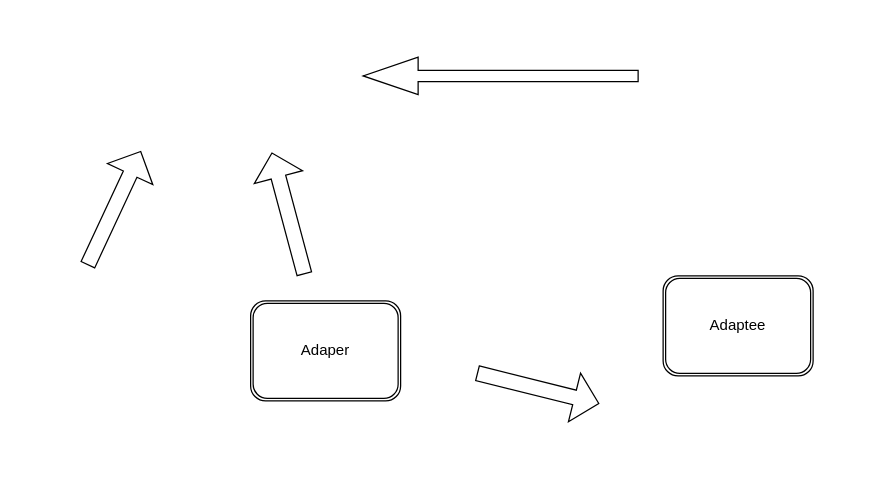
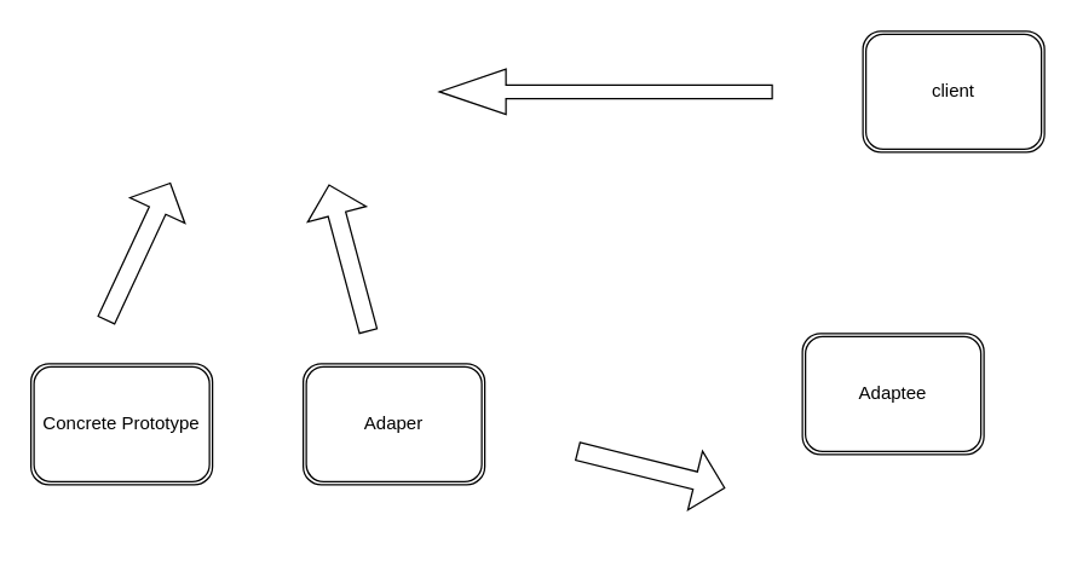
  <mxCell id="0" />
  <mxCell id="1" parent="0" />
+ <mxCell id="2" value="client" style="shape=ext;double=1;rounded=1;whiteSpace=wrap;html=1;" vertex="1" parent="1"><mxGeometry x="570" y="20" width="120" height="80" as="geometry" /></mxCell>
  <mxCell id="3" value="" style="shape=singleArrow;direction=west;whiteSpace=wrap;html=1;" vertex="1" parent="1"><mxGeometry x="290" y="45" width="220" height="30" as="geometry" /></mxCell>
+ <mxCell id="4" value="Concrete Prototype" style="shape=ext;double=1;rounded=1;whiteSpace=wrap;html=1;" vertex="1" parent="1"><mxGeometry x="20" y="240" width="120" height="80" as="geometry" /></mxCell>
  <mxCell id="5" value="Adaper" style="shape=ext;double=1;rounded=1;whiteSpace=wrap;html=1;" vertex="1" parent="1"><mxGeometry x="200" y="240" width="120" height="80" as="geometry" /></mxCell>
  <mxCell id="6" value="Adaptee" style="shape=ext;double=1;rounded=1;whiteSpace=wrap;html=1;" vertex="1" parent="1"><mxGeometry x="530" y="220" width="120" height="80" as="geometry" /></mxCell>
  <mxCell id="7" value="" style="shape=singleArrow;direction=north;whiteSpace=wrap;html=1;rotation=25;" vertex="1" parent="1"><mxGeometry x="70.94" y="115.77" width="40" height="100" as="geometry" /></mxCell>
  <mxCell id="8" value="" style="shape=singleArrow;direction=north;whiteSpace=wrap;html=1;rotation=-15;" vertex="1" parent="1"><mxGeometry x="210" y="120" width="40" height="100" as="geometry" /></mxCell>
  <mxCell id="9" value="" style="shape=singleArrow;direction=north;whiteSpace=wrap;html=1;rotation=104;" vertex="1" parent="1"><mxGeometry x="410" y="260" width="40" height="100" as="geometry" /></mxCell>
